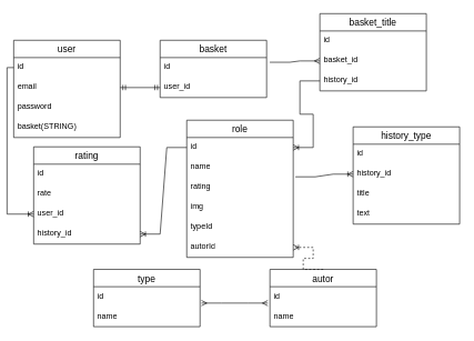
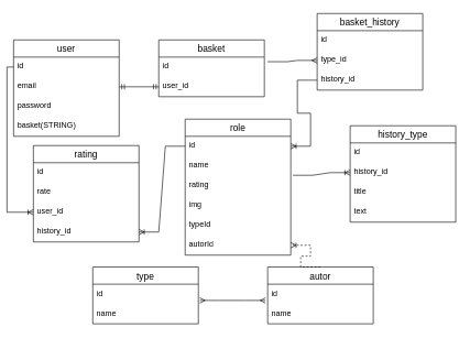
  <mxCell id="0" />
  <mxCell id="1" parent="0" />
  <mxCell id="2" value="user" style="swimlane;fontStyle=0;childLayout=stackLayout;horizontal=1;startSize=26;horizontalStack=0;resizeParent=1;resizeParentMax=0;resizeLast=0;collapsible=1;marginBottom=0;align=center;fontSize=14;" vertex="1" parent="1"><mxGeometry x="20" y="60" width="160" height="146" as="geometry" /></mxCell>
  <mxCell id="3" value="id" style="text;strokeColor=none;fillColor=none;spacingLeft=4;spacingRight=4;overflow=hidden;rotatable=0;points=[[0,0.5],[1,0.5]];portConstraint=eastwest;fontSize=12;whiteSpace=wrap;html=1;" vertex="1" parent="2"><mxGeometry y="26" width="160" height="30" as="geometry" /></mxCell>
  <mxCell id="4" value="email" style="text;strokeColor=none;fillColor=none;spacingLeft=4;spacingRight=4;overflow=hidden;rotatable=0;points=[[0,0.5],[1,0.5]];portConstraint=eastwest;fontSize=12;whiteSpace=wrap;html=1;" vertex="1" parent="2"><mxGeometry y="56" width="160" height="30" as="geometry" /></mxCell>
  <mxCell id="5" value="password" style="text;strokeColor=none;fillColor=none;spacingLeft=4;spacingRight=4;overflow=hidden;rotatable=0;points=[[0,0.5],[1,0.5]];portConstraint=eastwest;fontSize=12;whiteSpace=wrap;html=1;" vertex="1" parent="2"><mxGeometry y="86" width="160" height="30" as="geometry" /></mxCell>
  <mxCell id="6" value="basket(STRING)" style="text;strokeColor=none;fillColor=none;spacingLeft=4;spacingRight=4;overflow=hidden;rotatable=0;points=[[0,0.5],[1,0.5]];portConstraint=eastwest;fontSize=12;whiteSpace=wrap;html=1;" vertex="1" parent="2"><mxGeometry y="116" width="160" height="30" as="geometry" /></mxCell>
  <mxCell id="7" value="basket" style="swimlane;fontStyle=0;childLayout=stackLayout;horizontal=1;startSize=26;horizontalStack=0;resizeParent=1;resizeParentMax=0;resizeLast=0;collapsible=1;marginBottom=0;align=center;fontSize=14;" vertex="1" parent="1"><mxGeometry x="240" y="60" width="160" height="86" as="geometry" /></mxCell>
  <mxCell id="8" value="id" style="text;strokeColor=none;fillColor=none;spacingLeft=4;spacingRight=4;overflow=hidden;rotatable=0;points=[[0,0.5],[1,0.5]];portConstraint=eastwest;fontSize=12;whiteSpace=wrap;html=1;" vertex="1" parent="7"><mxGeometry y="26" width="160" height="30" as="geometry" /></mxCell>
  <mxCell id="9" value="user_id" style="text;strokeColor=none;fillColor=none;spacingLeft=4;spacingRight=4;overflow=hidden;rotatable=0;points=[[0,0.5],[1,0.5]];portConstraint=eastwest;fontSize=12;whiteSpace=wrap;html=1;" vertex="1" parent="7"><mxGeometry y="56" width="160" height="30" as="geometry" /></mxCell>
  <mxCell id="10" value="" style="fontSize=12;html=1;endArrow=ERmandOne;startArrow=ERmandOne;rounded=0;exitX=1;exitY=0.5;exitDx=0;exitDy=0;entryX=0;entryY=0.5;entryDx=0;entryDy=0;" edge="1" parent="1" source="4" target="9"><mxGeometry width="100" height="100" relative="1" as="geometry"><mxPoint x="460" y="280" as="sourcePoint" /><mxPoint x="560" y="180" as="targetPoint" /></mxGeometry></mxCell>
  <mxCell id="11" value="role" style="swimlane;fontStyle=0;childLayout=stackLayout;horizontal=1;startSize=26;horizontalStack=0;resizeParent=1;resizeParentMax=0;resizeLast=0;collapsible=1;marginBottom=0;align=center;fontSize=14;" vertex="1" parent="1"><mxGeometry x="280" y="180" width="160" height="206" as="geometry" /></mxCell>
  <mxCell id="12" value="id" style="text;strokeColor=none;fillColor=none;spacingLeft=4;spacingRight=4;overflow=hidden;rotatable=0;points=[[0,0.5],[1,0.5]];portConstraint=eastwest;fontSize=12;whiteSpace=wrap;html=1;" vertex="1" parent="11"><mxGeometry y="26" width="160" height="30" as="geometry" /></mxCell>
  <mxCell id="13" value="name" style="text;strokeColor=none;fillColor=none;spacingLeft=4;spacingRight=4;overflow=hidden;rotatable=0;points=[[0,0.5],[1,0.5]];portConstraint=eastwest;fontSize=12;whiteSpace=wrap;html=1;" vertex="1" parent="11"><mxGeometry y="56" width="160" height="30" as="geometry" /></mxCell>
  <mxCell id="14" value="rating" style="text;strokeColor=none;fillColor=none;spacingLeft=4;spacingRight=4;overflow=hidden;rotatable=0;points=[[0,0.5],[1,0.5]];portConstraint=eastwest;fontSize=12;whiteSpace=wrap;html=1;" vertex="1" parent="11"><mxGeometry y="86" width="160" height="30" as="geometry" /></mxCell>
  <mxCell id="15" value="img" style="text;strokeColor=none;fillColor=none;spacingLeft=4;spacingRight=4;overflow=hidden;rotatable=0;points=[[0,0.5],[1,0.5]];portConstraint=eastwest;fontSize=12;whiteSpace=wrap;html=1;" vertex="1" parent="11"><mxGeometry y="116" width="160" height="30" as="geometry" /></mxCell>
  <mxCell id="16" value="typeId" style="text;strokeColor=none;fillColor=none;spacingLeft=4;spacingRight=4;overflow=hidden;rotatable=0;points=[[0,0.5],[1,0.5]];portConstraint=eastwest;fontSize=12;whiteSpace=wrap;html=1;" vertex="1" parent="11"><mxGeometry y="146" width="160" height="30" as="geometry" /></mxCell>
  <mxCell id="17" value="autorId" style="text;strokeColor=none;fillColor=none;spacingLeft=4;spacingRight=4;overflow=hidden;rotatable=0;points=[[0,0.5],[1,0.5]];portConstraint=eastwest;fontSize=12;whiteSpace=wrap;html=1;" vertex="1" parent="11"><mxGeometry y="176" width="160" height="30" as="geometry" /></mxCell>
  <mxCell id="18" value="type" style="swimlane;fontStyle=0;childLayout=stackLayout;horizontal=1;startSize=26;horizontalStack=0;resizeParent=1;resizeParentMax=0;resizeLast=0;collapsible=1;marginBottom=0;align=center;fontSize=14;" vertex="1" parent="1"><mxGeometry x="140" y="404" width="160" height="86" as="geometry" /></mxCell>
  <mxCell id="19" value="id" style="text;strokeColor=none;fillColor=none;spacingLeft=4;spacingRight=4;overflow=hidden;rotatable=0;points=[[0,0.5],[1,0.5]];portConstraint=eastwest;fontSize=12;whiteSpace=wrap;html=1;" vertex="1" parent="18"><mxGeometry y="26" width="160" height="30" as="geometry" /></mxCell>
  <mxCell id="20" value="name" style="text;strokeColor=none;fillColor=none;spacingLeft=4;spacingRight=4;overflow=hidden;rotatable=0;points=[[0,0.5],[1,0.5]];portConstraint=eastwest;fontSize=12;whiteSpace=wrap;html=1;" vertex="1" parent="18"><mxGeometry y="56" width="160" height="30" as="geometry" /></mxCell>
  <mxCell id="21" value="autor" style="swimlane;fontStyle=0;childLayout=stackLayout;horizontal=1;startSize=26;horizontalStack=0;resizeParent=1;resizeParentMax=0;resizeLast=0;collapsible=1;marginBottom=0;align=center;fontSize=14;" vertex="1" parent="1"><mxGeometry x="405" y="404" width="160" height="86" as="geometry" /></mxCell>
  <mxCell id="22" value="id" style="text;strokeColor=none;fillColor=none;spacingLeft=4;spacingRight=4;overflow=hidden;rotatable=0;points=[[0,0.5],[1,0.5]];portConstraint=eastwest;fontSize=12;whiteSpace=wrap;html=1;" vertex="1" parent="21"><mxGeometry y="26" width="160" height="30" as="geometry" /></mxCell>
  <mxCell id="23" value="name" style="text;strokeColor=none;fillColor=none;spacingLeft=4;spacingRight=4;overflow=hidden;rotatable=0;points=[[0,0.5],[1,0.5]];portConstraint=eastwest;fontSize=12;whiteSpace=wrap;html=1;" vertex="1" parent="21"><mxGeometry y="56" width="160" height="30" as="geometry" /></mxCell>
  <mxCell id="24" value="" style="edgeStyle=entityRelationEdgeStyle;fontSize=12;html=1;endArrow=ERoneToMany;rounded=0;exitX=0.5;exitY=0;exitDx=0;exitDy=0;entryX=1;entryY=0.5;entryDx=0;entryDy=0;dashed=1;" edge="1" parent="1" source="21" target="17"><mxGeometry width="100" height="100" relative="1" as="geometry"><mxPoint x="500" y="390" as="sourcePoint" /><mxPoint x="550" y="238" as="targetPoint" /></mxGeometry></mxCell>
  <mxCell id="25" value="" style="edgeStyle=entityRelationEdgeStyle;fontSize=12;html=1;endArrow=ERmany;startArrow=ERmany;rounded=0;entryX=-0.02;entryY=0.82;entryDx=0;entryDy=0;entryPerimeter=0;exitX=1.013;exitY=-0.18;exitDx=0;exitDy=0;exitPerimeter=0;" edge="1" parent="1" source="20" target="22"><mxGeometry width="100" height="100" relative="1" as="geometry"><mxPoint x="310" y="510" as="sourcePoint" /><mxPoint x="410" y="410" as="targetPoint" /></mxGeometry></mxCell>
  <mxCell id="26" value="history_type" style="swimlane;fontStyle=0;childLayout=stackLayout;horizontal=1;startSize=26;horizontalStack=0;resizeParent=1;resizeParentMax=0;resizeLast=0;collapsible=1;marginBottom=0;align=center;fontSize=14;" vertex="1" parent="1"><mxGeometry x="530" y="190" width="160" height="146" as="geometry" /></mxCell>
  <mxCell id="27" value="id" style="text;strokeColor=none;fillColor=none;spacingLeft=4;spacingRight=4;overflow=hidden;rotatable=0;points=[[0,0.5],[1,0.5]];portConstraint=eastwest;fontSize=12;whiteSpace=wrap;html=1;" vertex="1" parent="26"><mxGeometry y="26" width="160" height="30" as="geometry" /></mxCell>
  <mxCell id="28" value="history_id" style="text;strokeColor=none;fillColor=none;spacingLeft=4;spacingRight=4;overflow=hidden;rotatable=0;points=[[0,0.5],[1,0.5]];portConstraint=eastwest;fontSize=12;whiteSpace=wrap;html=1;" vertex="1" parent="26"><mxGeometry y="56" width="160" height="30" as="geometry" /></mxCell>
  <mxCell id="29" value="title" style="text;strokeColor=none;fillColor=none;spacingLeft=4;spacingRight=4;overflow=hidden;rotatable=0;points=[[0,0.5],[1,0.5]];portConstraint=eastwest;fontSize=12;whiteSpace=wrap;html=1;" vertex="1" parent="26"><mxGeometry y="86" width="160" height="30" as="geometry" /></mxCell>
  <mxCell id="30" value="text" style="text;strokeColor=none;fillColor=none;spacingLeft=4;spacingRight=4;overflow=hidden;rotatable=0;points=[[0,0.5],[1,0.5]];portConstraint=eastwest;fontSize=12;whiteSpace=wrap;html=1;" vertex="1" parent="26"><mxGeometry y="116" width="160" height="30" as="geometry" /></mxCell>
  <mxCell id="31" value="" style="edgeStyle=entityRelationEdgeStyle;fontSize=12;html=1;endArrow=ERoneToMany;rounded=0;exitX=1.02;exitY=-0.033;exitDx=0;exitDy=0;exitPerimeter=0;entryX=0;entryY=0.5;entryDx=0;entryDy=0;" edge="1" parent="1" source="14" target="28"><mxGeometry width="100" height="100" relative="1" as="geometry"><mxPoint x="750" y="300" as="sourcePoint" /><mxPoint x="850" y="200" as="targetPoint" /></mxGeometry></mxCell>
- <mxCell id="32" value="basket_title" style="swimlane;fontStyle=0;childLayout=stackLayout;horizontal=1;startSize=26;horizontalStack=0;resizeParent=1;resizeParentMax=0;resizeLast=0;collapsible=1;marginBottom=0;align=center;fontSize=14;" vertex="1" parent="1"><mxGeometry x="480" y="20" width="160" height="116" as="geometry" /></mxCell>
+ <mxCell id="32" value="basket_history" style="swimlane;fontStyle=0;childLayout=stackLayout;horizontal=1;startSize=26;horizontalStack=0;resizeParent=1;resizeParentMax=0;resizeLast=0;collapsible=1;marginBottom=0;align=center;fontSize=14;" vertex="1" parent="1"><mxGeometry x="480" y="20" width="160" height="116" as="geometry" /></mxCell>
  <mxCell id="33" value="id" style="text;strokeColor=none;fillColor=none;spacingLeft=4;spacingRight=4;overflow=hidden;rotatable=0;points=[[0,0.5],[1,0.5]];portConstraint=eastwest;fontSize=12;whiteSpace=wrap;html=1;" vertex="1" parent="32"><mxGeometry y="26" width="160" height="30" as="geometry" /></mxCell>
- <mxCell id="34" value="basket_id" style="text;strokeColor=none;fillColor=none;spacingLeft=4;spacingRight=4;overflow=hidden;rotatable=0;points=[[0,0.5],[1,0.5]];portConstraint=eastwest;fontSize=12;whiteSpace=wrap;html=1;" vertex="1" parent="32"><mxGeometry y="56" width="160" height="30" as="geometry" /></mxCell>
+ <mxCell id="34" value="type_id" style="text;strokeColor=none;fillColor=none;spacingLeft=4;spacingRight=4;overflow=hidden;rotatable=0;points=[[0,0.5],[1,0.5]];portConstraint=eastwest;fontSize=12;whiteSpace=wrap;html=1;" vertex="1" parent="32"><mxGeometry y="56" width="160" height="30" as="geometry" /></mxCell>
  <mxCell id="35" value="history_id" style="text;strokeColor=none;fillColor=none;spacingLeft=4;spacingRight=4;overflow=hidden;rotatable=0;points=[[0,0.5],[1,0.5]];portConstraint=eastwest;fontSize=12;whiteSpace=wrap;html=1;" vertex="1" parent="32"><mxGeometry y="86" width="160" height="30" as="geometry" /></mxCell>
  <mxCell id="36" value="" style="edgeStyle=entityRelationEdgeStyle;fontSize=12;html=1;endArrow=ERmany;rounded=0;exitX=1.03;exitY=0.233;exitDx=0;exitDy=0;exitPerimeter=0;entryX=0;entryY=0.5;entryDx=0;entryDy=0;" edge="1" parent="1" source="8" target="34"><mxGeometry width="100" height="100" relative="1" as="geometry"><mxPoint x="350" y="290" as="sourcePoint" /><mxPoint x="450" y="190" as="targetPoint" /></mxGeometry></mxCell>
  <mxCell id="37" value="" style="edgeStyle=entityRelationEdgeStyle;fontSize=12;html=1;endArrow=ERoneToMany;rounded=0;entryX=1;entryY=0.5;entryDx=0;entryDy=0;exitX=0;exitY=0.5;exitDx=0;exitDy=0;" edge="1" parent="1" source="35" target="12"><mxGeometry width="100" height="100" relative="1" as="geometry"><mxPoint x="350" y="290" as="sourcePoint" /><mxPoint x="450" y="190" as="targetPoint" /></mxGeometry></mxCell>
  <mxCell id="38" value="rating" style="swimlane;fontStyle=0;childLayout=stackLayout;horizontal=1;startSize=26;horizontalStack=0;resizeParent=1;resizeParentMax=0;resizeLast=0;collapsible=1;marginBottom=0;align=center;fontSize=14;" vertex="1" parent="1"><mxGeometry x="50" y="220" width="160" height="146" as="geometry" /></mxCell>
  <mxCell id="39" value="id" style="text;strokeColor=none;fillColor=none;spacingLeft=4;spacingRight=4;overflow=hidden;rotatable=0;points=[[0,0.5],[1,0.5]];portConstraint=eastwest;fontSize=12;whiteSpace=wrap;html=1;" vertex="1" parent="38"><mxGeometry y="26" width="160" height="30" as="geometry" /></mxCell>
  <mxCell id="40" value="rate" style="text;strokeColor=none;fillColor=none;spacingLeft=4;spacingRight=4;overflow=hidden;rotatable=0;points=[[0,0.5],[1,0.5]];portConstraint=eastwest;fontSize=12;whiteSpace=wrap;html=1;" vertex="1" parent="38"><mxGeometry y="56" width="160" height="30" as="geometry" /></mxCell>
  <mxCell id="41" value="user_id" style="text;strokeColor=none;fillColor=none;spacingLeft=4;spacingRight=4;overflow=hidden;rotatable=0;points=[[0,0.5],[1,0.5]];portConstraint=eastwest;fontSize=12;whiteSpace=wrap;html=1;" vertex="1" parent="38"><mxGeometry y="86" width="160" height="30" as="geometry" /></mxCell>
  <mxCell id="42" value="history_id" style="text;strokeColor=none;fillColor=none;spacingLeft=4;spacingRight=4;overflow=hidden;rotatable=0;points=[[0,0.5],[1,0.5]];portConstraint=eastwest;fontSize=12;whiteSpace=wrap;html=1;" vertex="1" parent="38"><mxGeometry y="116" width="160" height="30" as="geometry" /></mxCell>
  <mxCell id="43" value="" style="edgeStyle=orthogonalEdgeStyle;fontSize=12;html=1;endArrow=ERoneToMany;rounded=0;entryX=0;entryY=0.5;entryDx=0;entryDy=0;exitX=0;exitY=0.5;exitDx=0;exitDy=0;" edge="1" parent="1" source="3" target="41"><mxGeometry width="100" height="100" relative="1" as="geometry"><mxPoint x="100" y="160" as="sourcePoint" /><mxPoint x="20" y="320" as="targetPoint" /></mxGeometry></mxCell>
  <mxCell id="44" value="" style="edgeStyle=entityRelationEdgeStyle;fontSize=12;html=1;endArrow=ERoneToMany;rounded=0;entryX=1;entryY=0.5;entryDx=0;entryDy=0;exitX=0;exitY=0.5;exitDx=0;exitDy=0;" edge="1" parent="1" source="12" target="42"><mxGeometry width="100" height="100" relative="1" as="geometry"><mxPoint x="350" y="290" as="sourcePoint" /><mxPoint x="450" y="190" as="targetPoint" /></mxGeometry></mxCell>
